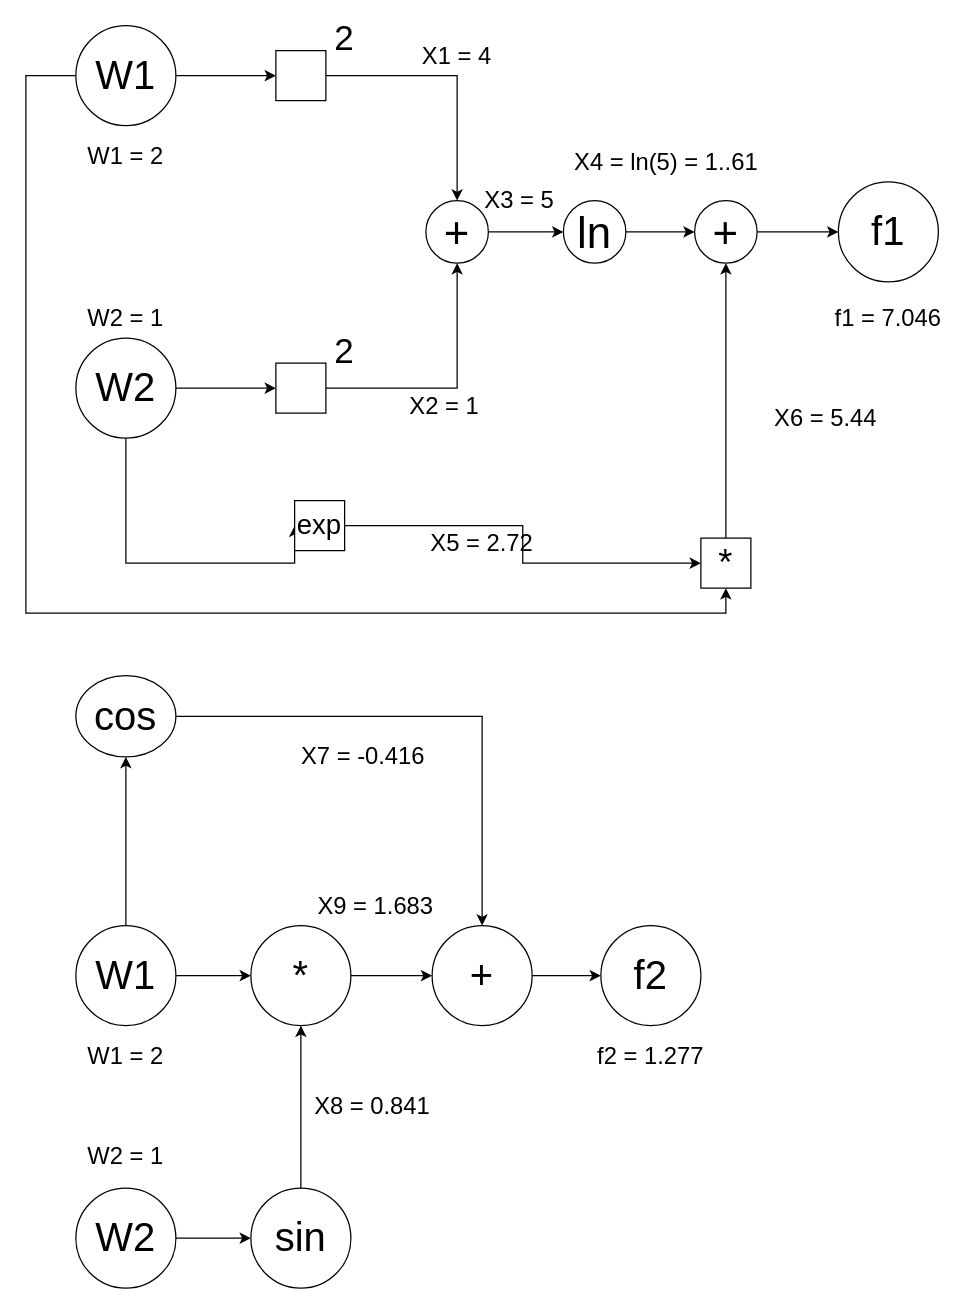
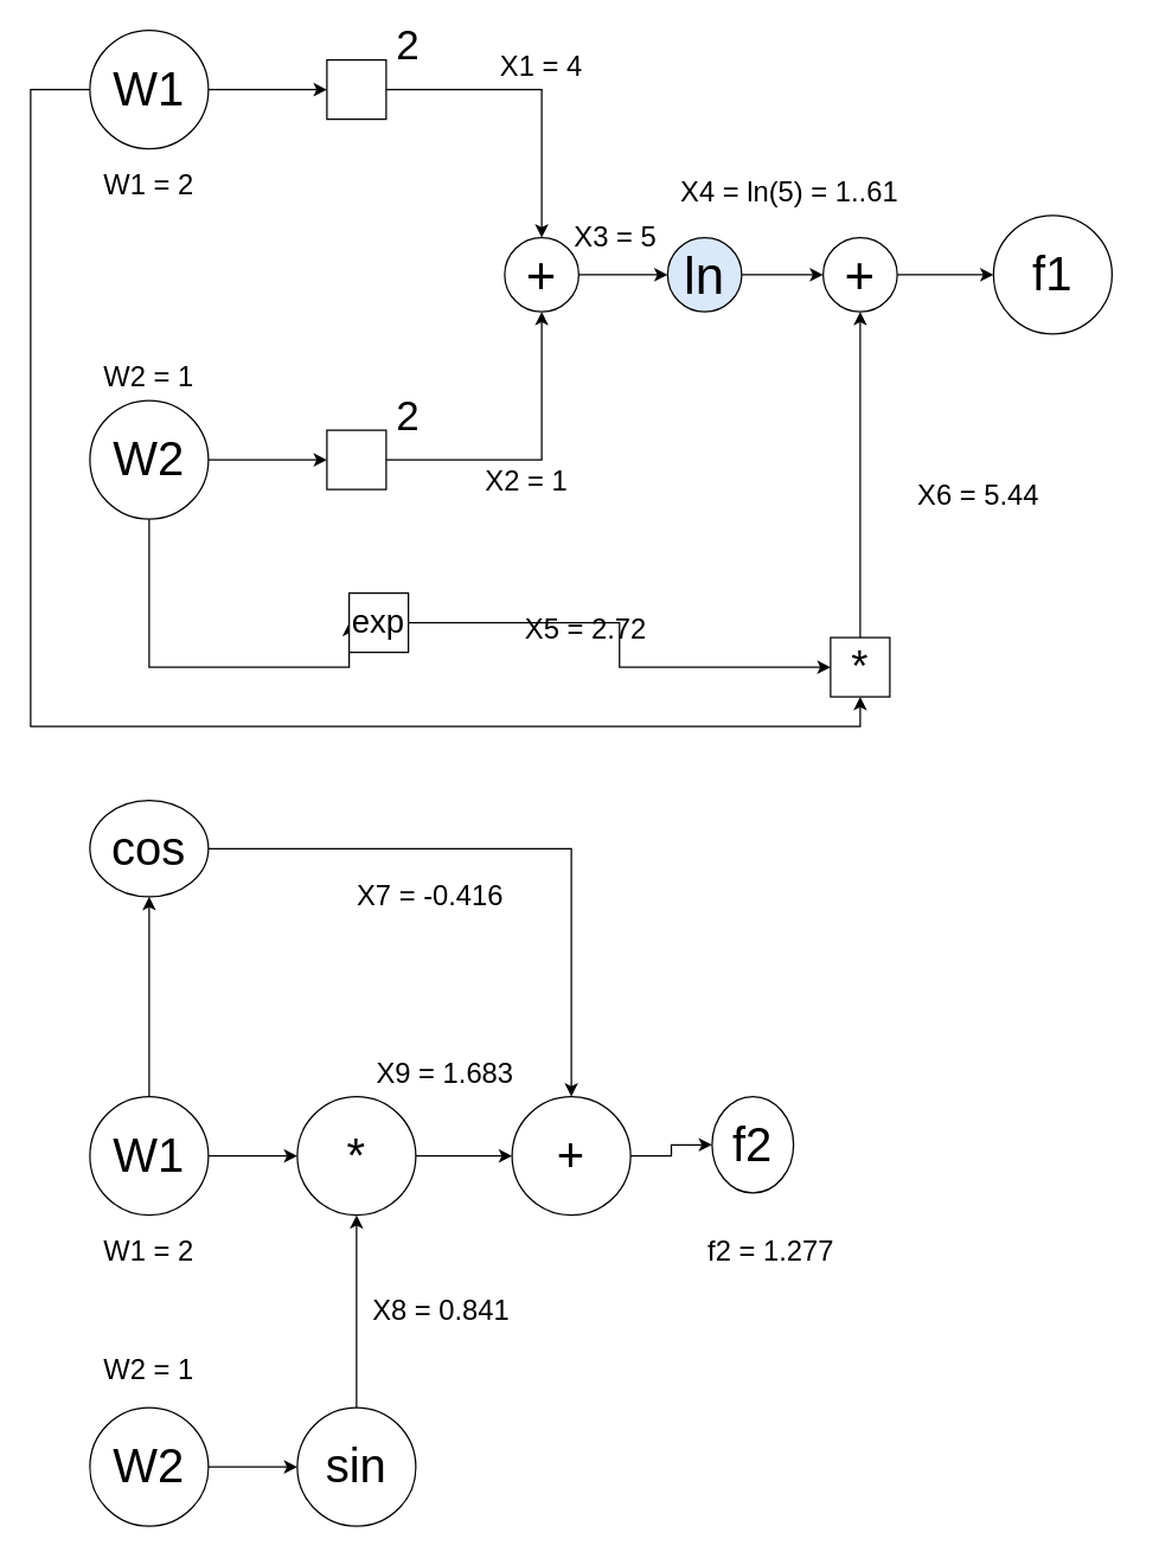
  <mxCell id="0" />
  <mxCell id="1" parent="0" />
  <mxCell id="2" value="" style="edgeStyle=orthogonalEdgeStyle;rounded=0;orthogonalLoop=1;jettySize=auto;html=1;" edge="1" parent="1" source="4" target="9"><mxGeometry relative="1" as="geometry" /></mxCell>
  <mxCell id="3" style="edgeStyle=orthogonalEdgeStyle;rounded=0;orthogonalLoop=1;jettySize=auto;html=1;entryX=0.5;entryY=1;entryDx=0;entryDy=0;" edge="1" parent="1" source="4" target="21"><mxGeometry relative="1" as="geometry"><mxPoint x="20" y="500" as="targetPoint" /><Array as="points"><mxPoint x="20" y="60" /><mxPoint x="20" y="490" /><mxPoint x="580" y="490" /></Array></mxGeometry></mxCell>
  <mxCell id="4" value="&lt;font style=&quot;font-size: 32px;&quot;&gt;W1&lt;/font&gt;" style="ellipse;whiteSpace=wrap;html=1;aspect=fixed;" vertex="1" parent="1"><mxGeometry x="60" y="20" width="80" height="80" as="geometry" /></mxCell>
  <mxCell id="5" value="" style="edgeStyle=orthogonalEdgeStyle;rounded=0;orthogonalLoop=1;jettySize=auto;html=1;" edge="1" parent="1" source="7" target="11"><mxGeometry relative="1" as="geometry" /></mxCell>
  <mxCell id="6" style="edgeStyle=orthogonalEdgeStyle;rounded=0;orthogonalLoop=1;jettySize=auto;html=1;entryX=0;entryY=0.5;entryDx=0;entryDy=0;" edge="1" parent="1" source="7" target="19"><mxGeometry relative="1" as="geometry"><Array as="points"><mxPoint x="100" y="450" /></Array></mxGeometry></mxCell>
  <mxCell id="7" value="&lt;font style=&quot;font-size: 32px;&quot;&gt;W2&lt;/font&gt;" style="ellipse;whiteSpace=wrap;html=1;aspect=fixed;" vertex="1" parent="1"><mxGeometry x="60" y="270" width="80" height="80" as="geometry" /></mxCell>
  <mxCell id="8" style="edgeStyle=orthogonalEdgeStyle;rounded=0;orthogonalLoop=1;jettySize=auto;html=1;entryX=0.5;entryY=0;entryDx=0;entryDy=0;" edge="1" parent="1" source="9" target="15"><mxGeometry relative="1" as="geometry"><mxPoint x="370" y="60" as="targetPoint" /></mxGeometry></mxCell>
  <mxCell id="9" value="" style="whiteSpace=wrap;html=1;aspect=fixed;" vertex="1" parent="1"><mxGeometry x="220" y="40" width="40" height="40" as="geometry" /></mxCell>
  <mxCell id="10" style="edgeStyle=orthogonalEdgeStyle;rounded=0;orthogonalLoop=1;jettySize=auto;html=1;exitX=1;exitY=0.5;exitDx=0;exitDy=0;entryX=0.5;entryY=1;entryDx=0;entryDy=0;" edge="1" parent="1" source="11" target="15"><mxGeometry relative="1" as="geometry" /></mxCell>
  <mxCell id="11" value="" style="whiteSpace=wrap;html=1;aspect=fixed;" vertex="1" parent="1"><mxGeometry x="220" y="290" width="40" height="40" as="geometry" /></mxCell>
  <mxCell id="12" value="&lt;font style=&quot;font-size: 28px;&quot;&gt;2&lt;/font&gt;" style="text;html=1;align=center;verticalAlign=middle;whiteSpace=wrap;rounded=0;" vertex="1" parent="1"><mxGeometry x="260" y="20" width="30" height="20" as="geometry" /></mxCell>
  <mxCell id="13" value="&lt;font style=&quot;font-size: 28px;&quot;&gt;2&lt;/font&gt;" style="text;html=1;align=center;verticalAlign=middle;whiteSpace=wrap;rounded=0;" vertex="1" parent="1"><mxGeometry x="260" y="270" width="30" height="20" as="geometry" /></mxCell>
  <mxCell id="14" value="" style="edgeStyle=orthogonalEdgeStyle;rounded=0;orthogonalLoop=1;jettySize=auto;html=1;" edge="1" parent="1" source="15" target="17"><mxGeometry relative="1" as="geometry" /></mxCell>
  <mxCell id="15" value="&lt;font style=&quot;font-size: 35px;&quot;&gt;+&lt;/font&gt;" style="ellipse;whiteSpace=wrap;html=1;aspect=fixed;" vertex="1" parent="1"><mxGeometry x="340" y="160" width="50" height="50" as="geometry" /></mxCell>
  <mxCell id="16" value="" style="edgeStyle=orthogonalEdgeStyle;rounded=0;orthogonalLoop=1;jettySize=auto;html=1;" edge="1" parent="1" source="17" target="23"><mxGeometry relative="1" as="geometry" /></mxCell>
- <mxCell id="17" value="&lt;span style=&quot;font-size: 35px;&quot;&gt;ln&lt;/span&gt;" style="ellipse;whiteSpace=wrap;html=1;aspect=fixed;" vertex="1" parent="1"><mxGeometry x="450" y="160" width="50" height="50" as="geometry" /></mxCell>
+ <mxCell id="17" value="&lt;span style=&quot;font-size: 35px;&quot;&gt;ln&lt;/span&gt;" style="ellipse;whiteSpace=wrap;html=1;aspect=fixed;fillColor=#dae8fc;" vertex="1" parent="1"><mxGeometry x="450" y="160" width="50" height="50" as="geometry" /></mxCell>
  <mxCell id="18" style="edgeStyle=orthogonalEdgeStyle;rounded=0;orthogonalLoop=1;jettySize=auto;html=1;" edge="1" parent="1" source="19" target="21"><mxGeometry relative="1" as="geometry" /></mxCell>
  <mxCell id="19" value="&lt;font style=&quot;font-size: 22px;&quot;&gt;exp&lt;/font&gt;" style="whiteSpace=wrap;html=1;aspect=fixed;" vertex="1" parent="1"><mxGeometry x="235" y="400" width="40" height="40" as="geometry" /></mxCell>
  <mxCell id="20" style="edgeStyle=orthogonalEdgeStyle;rounded=0;orthogonalLoop=1;jettySize=auto;html=1;entryX=0.5;entryY=1;entryDx=0;entryDy=0;" edge="1" parent="1" source="21" target="23"><mxGeometry relative="1" as="geometry" /></mxCell>
  <mxCell id="21" value="&lt;font style=&quot;font-size: 29px;&quot;&gt;*&lt;/font&gt;" style="whiteSpace=wrap;html=1;aspect=fixed;" vertex="1" parent="1"><mxGeometry x="560" y="430" width="40" height="40" as="geometry" /></mxCell>
  <mxCell id="22" value="" style="edgeStyle=orthogonalEdgeStyle;rounded=0;orthogonalLoop=1;jettySize=auto;html=1;" edge="1" parent="1" source="23" target="24"><mxGeometry relative="1" as="geometry" /></mxCell>
  <mxCell id="23" value="&lt;font style=&quot;font-size: 35px;&quot;&gt;+&lt;/font&gt;" style="ellipse;whiteSpace=wrap;html=1;aspect=fixed;" vertex="1" parent="1"><mxGeometry x="555" y="160" width="50" height="50" as="geometry" /></mxCell>
  <mxCell id="24" value="&lt;font style=&quot;font-size: 32px;&quot;&gt;f1&lt;/font&gt;" style="ellipse;whiteSpace=wrap;html=1;aspect=fixed;" vertex="1" parent="1"><mxGeometry x="670" y="145" width="80" height="80" as="geometry" /></mxCell>
  <mxCell id="25" value="" style="edgeStyle=orthogonalEdgeStyle;rounded=0;orthogonalLoop=1;jettySize=auto;html=1;" edge="1" parent="1" source="27" target="33"><mxGeometry relative="1" as="geometry" /></mxCell>
  <mxCell id="26" style="edgeStyle=orthogonalEdgeStyle;rounded=0;orthogonalLoop=1;jettySize=auto;html=1;entryX=0.5;entryY=1;entryDx=0;entryDy=0;" edge="1" parent="1" source="27" target="35"><mxGeometry relative="1" as="geometry" /></mxCell>
  <mxCell id="27" value="&lt;font style=&quot;font-size: 32px;&quot;&gt;W1&lt;/font&gt;" style="ellipse;whiteSpace=wrap;html=1;aspect=fixed;" vertex="1" parent="1"><mxGeometry x="60" y="740" width="80" height="80" as="geometry" /></mxCell>
  <mxCell id="28" value="" style="edgeStyle=orthogonalEdgeStyle;rounded=0;orthogonalLoop=1;jettySize=auto;html=1;" edge="1" parent="1" source="29" target="31"><mxGeometry relative="1" as="geometry" /></mxCell>
  <mxCell id="29" value="&lt;font style=&quot;font-size: 32px;&quot;&gt;W2&lt;/font&gt;" style="ellipse;whiteSpace=wrap;html=1;aspect=fixed;" vertex="1" parent="1"><mxGeometry x="60" y="950" width="80" height="80" as="geometry" /></mxCell>
  <mxCell id="30" style="edgeStyle=orthogonalEdgeStyle;rounded=0;orthogonalLoop=1;jettySize=auto;html=1;entryX=0.5;entryY=1;entryDx=0;entryDy=0;" edge="1" parent="1" source="31" target="33"><mxGeometry relative="1" as="geometry" /></mxCell>
  <mxCell id="31" value="&lt;span style=&quot;font-size: 32px;&quot;&gt;sin&lt;/span&gt;" style="ellipse;whiteSpace=wrap;html=1;aspect=fixed;" vertex="1" parent="1"><mxGeometry x="200" y="950" width="80" height="80" as="geometry" /></mxCell>
  <mxCell id="32" value="" style="edgeStyle=orthogonalEdgeStyle;rounded=0;orthogonalLoop=1;jettySize=auto;html=1;" edge="1" parent="1" source="33" target="37"><mxGeometry relative="1" as="geometry" /></mxCell>
  <mxCell id="33" value="&lt;font style=&quot;font-size: 32px;&quot;&gt;*&lt;/font&gt;" style="ellipse;whiteSpace=wrap;html=1;aspect=fixed;" vertex="1" parent="1"><mxGeometry x="200" y="740" width="80" height="80" as="geometry" /></mxCell>
  <mxCell id="34" style="edgeStyle=orthogonalEdgeStyle;rounded=0;orthogonalLoop=1;jettySize=auto;html=1;entryX=0.5;entryY=0;entryDx=0;entryDy=0;" edge="1" parent="1" source="35" target="37"><mxGeometry relative="1" as="geometry" /></mxCell>
  <mxCell id="35" value="&lt;font style=&quot;font-size: 32px;&quot;&gt;cos&lt;/font&gt;" style="ellipse;whiteSpace=wrap;html=1;aspect=fixed;" vertex="1" parent="1"><mxGeometry x="60" y="540" width="80" height="65" as="geometry" /></mxCell>
  <mxCell id="36" value="" style="edgeStyle=orthogonalEdgeStyle;rounded=0;orthogonalLoop=1;jettySize=auto;html=1;" edge="1" parent="1" source="37" target="38"><mxGeometry relative="1" as="geometry" /></mxCell>
  <mxCell id="37" value="&lt;font style=&quot;font-size: 32px;&quot;&gt;+&lt;/font&gt;" style="ellipse;whiteSpace=wrap;html=1;aspect=fixed;" vertex="1" parent="1"><mxGeometry x="345" y="740" width="80" height="80" as="geometry" /></mxCell>
- <mxCell id="38" value="&lt;font style=&quot;font-size: 32px;&quot;&gt;f2&lt;/font&gt;" style="ellipse;whiteSpace=wrap;html=1;aspect=fixed;" vertex="1" parent="1"><mxGeometry x="480" y="740" width="80" height="80" as="geometry" /></mxCell>
+ <mxCell id="38" value="&lt;font style=&quot;font-size: 32px;&quot;&gt;f2&lt;/font&gt;" style="ellipse;whiteSpace=wrap;html=1;aspect=fixed;" vertex="1" parent="1"><mxGeometry x="480" y="740" width="55" height="65" as="geometry" /></mxCell>
  <mxCell id="39" value="&lt;font style=&quot;font-size: 19px;&quot;&gt;X1 = 4&lt;/font&gt;" style="text;html=1;align=center;verticalAlign=middle;whiteSpace=wrap;rounded=0;" vertex="1" parent="1"><mxGeometry x="335" y="30" width="60" height="30" as="geometry" /></mxCell>
  <mxCell id="40" value="&lt;span style=&quot;font-size: 19px;&quot;&gt;W1 = 2&lt;/span&gt;" style="text;html=1;align=center;verticalAlign=middle;whiteSpace=wrap;rounded=0;" vertex="1" parent="1"><mxGeometry x="55" y="110" width="90" height="30" as="geometry" /></mxCell>
  <mxCell id="41" value="&lt;span style=&quot;font-size: 19px;&quot;&gt;W2 = 1&lt;/span&gt;" style="text;html=1;align=center;verticalAlign=middle;whiteSpace=wrap;rounded=0;" vertex="1" parent="1"><mxGeometry x="55" y="240" width="90" height="30" as="geometry" /></mxCell>
  <mxCell id="42" value="&lt;font style=&quot;font-size: 19px;&quot;&gt;X2 = 1&lt;/font&gt;" style="text;html=1;align=center;verticalAlign=middle;whiteSpace=wrap;rounded=0;" vertex="1" parent="1"><mxGeometry x="325" y="310" width="60" height="30" as="geometry" /></mxCell>
  <mxCell id="43" value="&lt;font style=&quot;font-size: 19px;&quot;&gt;X3 = 5&lt;/font&gt;" style="text;html=1;align=center;verticalAlign=middle;whiteSpace=wrap;rounded=0;" vertex="1" parent="1"><mxGeometry x="385" y="145" width="60" height="30" as="geometry" /></mxCell>
  <mxCell id="44" value="&lt;font style=&quot;font-size: 19px;&quot;&gt;X4 = ln(5) = 1..61&lt;/font&gt;" style="text;html=1;align=center;verticalAlign=middle;whiteSpace=wrap;rounded=0;" vertex="1" parent="1"><mxGeometry x="450" y="115" width="165" height="30" as="geometry" /></mxCell>
- <mxCell id="45" value="&lt;font style=&quot;font-size: 19px;&quot;&gt;X5 = 2.72&lt;/font&gt;" style="text;html=1;align=center;verticalAlign=middle;whiteSpace=wrap;rounded=0;" vertex="1" parent="1"><mxGeometry x="335" y="420" width="100" height="30" as="geometry" /></mxCell>
+ <mxCell id="45" value="&lt;font style=&quot;font-size: 19px;&quot;&gt;X5 = 2.72&lt;/font&gt;" style="text;html=1;align=center;verticalAlign=middle;whiteSpace=wrap;rounded=0;" vertex="1" parent="1"><mxGeometry x="345" y="410" width="100" height="30" as="geometry" /></mxCell>
  <mxCell id="46" value="&lt;font style=&quot;font-size: 19px;&quot;&gt;X6 = 5.44&lt;/font&gt;" style="text;html=1;align=center;verticalAlign=middle;whiteSpace=wrap;rounded=0;" vertex="1" parent="1"><mxGeometry x="610" y="320" width="100" height="30" as="geometry" /></mxCell>
- <mxCell id="47" value="&lt;font style=&quot;font-size: 19px;&quot;&gt;f1 = 7.046&lt;/font&gt;" style="text;html=1;align=center;verticalAlign=middle;whiteSpace=wrap;rounded=0;" vertex="1" parent="1"><mxGeometry x="660" y="240" width="100" height="30" as="geometry" /></mxCell>
  <mxCell id="48" value="&lt;span style=&quot;font-size: 19px;&quot;&gt;W1 = 2&lt;/span&gt;" style="text;html=1;align=center;verticalAlign=middle;whiteSpace=wrap;rounded=0;" vertex="1" parent="1"><mxGeometry x="55" y="830" width="90" height="30" as="geometry" /></mxCell>
  <mxCell id="49" value="&lt;span style=&quot;font-size: 19px;&quot;&gt;W2 = 1&lt;/span&gt;" style="text;html=1;align=center;verticalAlign=middle;whiteSpace=wrap;rounded=0;" vertex="1" parent="1"><mxGeometry x="55" y="910" width="90" height="30" as="geometry" /></mxCell>
  <mxCell id="50" value="&lt;font style=&quot;font-size: 19px;&quot;&gt;X7 = -0.416&lt;/font&gt;" style="text;html=1;align=center;verticalAlign=middle;whiteSpace=wrap;rounded=0;" vertex="1" parent="1"><mxGeometry x="220" y="590" width="140" height="30" as="geometry" /></mxCell>
  <mxCell id="51" value="&lt;font style=&quot;font-size: 19px;&quot;&gt;X8 = 0.841&amp;nbsp;&lt;/font&gt;" style="text;html=1;align=center;verticalAlign=middle;whiteSpace=wrap;rounded=0;" vertex="1" parent="1"><mxGeometry x="230" y="870" width="140" height="30" as="geometry" /></mxCell>
  <mxCell id="52" value="&lt;span style=&quot;font-size: 19px;&quot;&gt;X9 = 1.683&lt;/span&gt;" style="text;html=1;align=center;verticalAlign=middle;whiteSpace=wrap;rounded=0;" vertex="1" parent="1"><mxGeometry x="230" y="710" width="140" height="30" as="geometry" /></mxCell>
  <mxCell id="53" value="&lt;span style=&quot;font-size: 19px;&quot;&gt;f2 = 1.277&lt;/span&gt;" style="text;html=1;align=center;verticalAlign=middle;whiteSpace=wrap;rounded=0;" vertex="1" parent="1"><mxGeometry x="450" y="830" width="140" height="30" as="geometry" /></mxCell>
